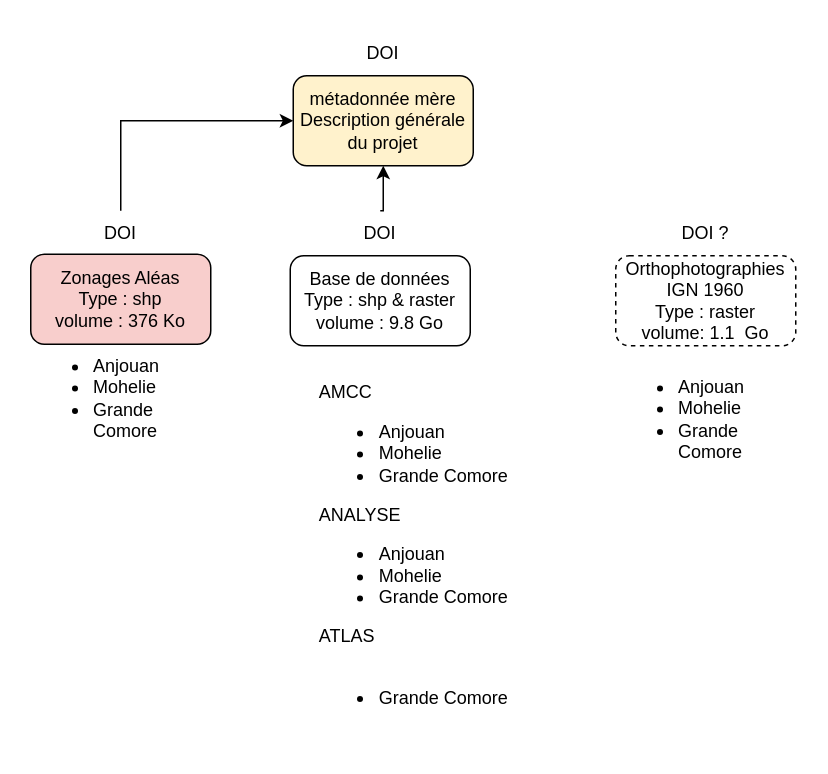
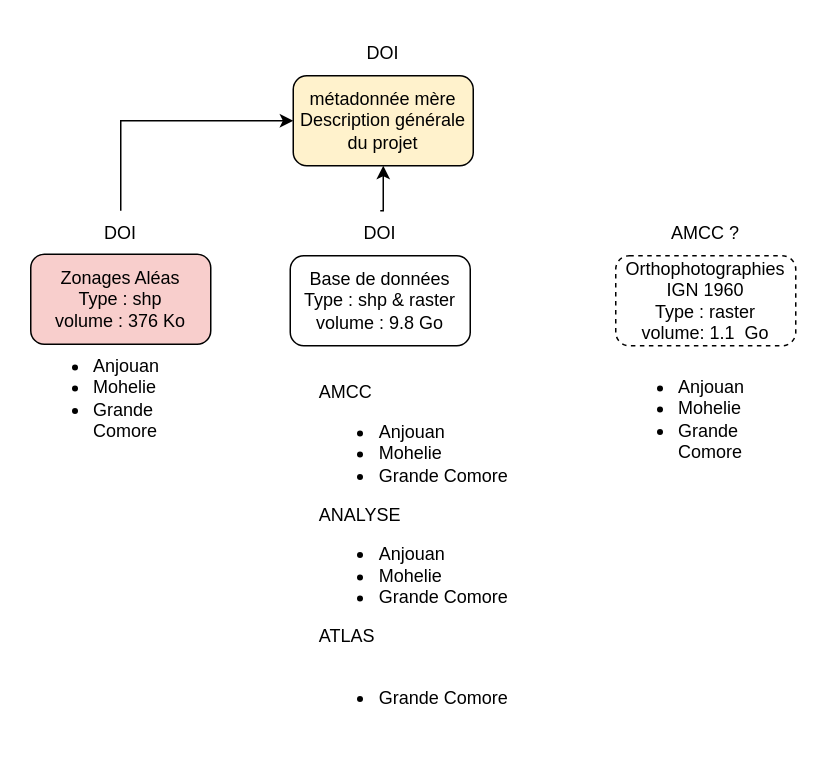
  <mxCell id="0" />
  <mxCell id="1" parent="0" />
  <mxCell id="2" value="métadonnée mère&lt;br&gt;Description générale du projet" style="rounded=1;whiteSpace=wrap;html=1;fillColor=#fff2cc;" vertex="1" parent="1"><mxGeometry x="195" y="50" width="120" height="60" as="geometry" /></mxCell>
  <mxCell id="3" value="&lt;div&gt;Zonages Aléas&lt;/div&gt;&lt;div&gt;Type : shp&lt;br&gt;&lt;/div&gt;volume : 376 Ko" style="rounded=1;whiteSpace=wrap;html=1;fillColor=#f8cecc;" vertex="1" parent="1"><mxGeometry x="20" y="169" width="120" height="60" as="geometry" /></mxCell>
  <mxCell id="4" value="&lt;div&gt;Base de données&lt;/div&gt;&lt;div&gt;Type : shp &amp;amp; raster&lt;br&gt;&lt;/div&gt;volume : 9.8 Go" style="rounded=1;whiteSpace=wrap;html=1;" vertex="1" parent="1"><mxGeometry x="193" y="170" width="120" height="60" as="geometry" /></mxCell>
  <mxCell id="5" value="&lt;div&gt;Orthophotographies&lt;/div&gt;&lt;div&gt;IGN 1960&lt;/div&gt;&lt;div&gt;Type : raster&lt;br&gt;volume: 1.1&amp;nbsp; Go&lt;br&gt;&lt;/div&gt;" style="rounded=1;whiteSpace=wrap;html=1;dashed=1;" vertex="1" parent="1"><mxGeometry x="410" y="170" width="120" height="60" as="geometry" /></mxCell>
  <mxCell id="6" style="edgeStyle=orthogonalEdgeStyle;rounded=0;orthogonalLoop=1;jettySize=auto;html=1;exitX=0.5;exitY=0;exitDx=0;exitDy=0;entryX=0;entryY=0.5;entryDx=0;entryDy=0;" edge="1" parent="1" source="7" target="2"><mxGeometry relative="1" as="geometry" /></mxCell>
  <mxCell id="7" value="DOI" style="text;html=1;strokeColor=none;fillColor=none;align=center;verticalAlign=middle;whiteSpace=wrap;rounded=0;" vertex="1" parent="1"><mxGeometry x="50" y="140" width="60" height="30" as="geometry" /></mxCell>
  <mxCell id="8" style="edgeStyle=orthogonalEdgeStyle;rounded=0;orthogonalLoop=1;jettySize=auto;html=1;exitX=0.5;exitY=0;exitDx=0;exitDy=0;entryX=0.5;entryY=1;entryDx=0;entryDy=0;" edge="1" parent="1" source="9" target="2"><mxGeometry relative="1" as="geometry" /></mxCell>
  <mxCell id="9" value="DOI" style="text;html=1;strokeColor=none;fillColor=none;align=center;verticalAlign=middle;whiteSpace=wrap;rounded=0;" vertex="1" parent="1"><mxGeometry x="223" y="140" width="60" height="30" as="geometry" /></mxCell>
- <mxCell id="10" value="DOI ?" style="text;html=1;strokeColor=none;fillColor=none;align=center;verticalAlign=middle;whiteSpace=wrap;rounded=0;" vertex="1" parent="1"><mxGeometry x="440" y="140" width="60" height="30" as="geometry" /></mxCell>
+ <mxCell id="10" value="AMCC ?" style="text;html=1;strokeColor=none;fillColor=none;align=center;verticalAlign=middle;whiteSpace=wrap;rounded=0;" vertex="1" parent="1"><mxGeometry x="440" y="140" width="60" height="30" as="geometry" /></mxCell>
  <mxCell id="11" value="&lt;div align=&quot;left&quot;&gt;&lt;ul&gt;&lt;li&gt;Anjouan&lt;/li&gt;&lt;li&gt;Mohelie&lt;/li&gt;&lt;li&gt;Grande Comore&lt;br&gt;&lt;/li&gt;&lt;/ul&gt;&lt;/div&gt;" style="text;html=1;strokeColor=none;fillColor=none;align=left;verticalAlign=middle;whiteSpace=wrap;rounded=0;" vertex="1" parent="1"><mxGeometry x="20" y="230" width="120" height="70" as="geometry" /></mxCell>
  <mxCell id="12" value="&lt;div align=&quot;left&quot;&gt;&lt;ul&gt;&lt;li&gt;Anjouan&lt;/li&gt;&lt;li&gt;Mohelie&lt;/li&gt;&lt;li&gt;Grande Comore&lt;br&gt;&lt;/li&gt;&lt;/ul&gt;&lt;/div&gt;" style="text;html=1;strokeColor=none;fillColor=none;align=left;verticalAlign=middle;whiteSpace=wrap;rounded=0;" vertex="1" parent="1"><mxGeometry x="410" y="244" width="120" height="70" as="geometry" /></mxCell>
  <mxCell id="13" value="DOI" style="text;html=1;strokeColor=none;fillColor=none;align=center;verticalAlign=middle;whiteSpace=wrap;rounded=0;" vertex="1" parent="1"><mxGeometry x="225" y="20" width="60" height="30" as="geometry" /></mxCell>
  <mxCell id="14" value="&lt;div align=&quot;left&quot;&gt;AMCC&lt;/div&gt;&lt;div align=&quot;left&quot;&gt;&lt;div align=&quot;left&quot;&gt;&lt;ul&gt;&lt;li&gt;Anjouan&lt;/li&gt;&lt;li&gt;Mohelie&lt;/li&gt;&lt;li&gt;Grande Comore&lt;br&gt;&lt;/li&gt;&lt;/ul&gt;&lt;/div&gt;&lt;/div&gt;&lt;div align=&quot;left&quot;&gt;ANALYSE&lt;/div&gt;&lt;div align=&quot;left&quot;&gt;&lt;div align=&quot;left&quot;&gt;&lt;ul&gt;&lt;li&gt;Anjouan&lt;/li&gt;&lt;li&gt;Mohelie&lt;/li&gt;&lt;li&gt;Grande Comore&lt;br&gt;&lt;/li&gt;&lt;/ul&gt;&lt;/div&gt;&lt;/div&gt;&lt;div align=&quot;left&quot;&gt;ATLAS&lt;/div&gt;&lt;div align=&quot;left&quot;&gt;&lt;div align=&quot;left&quot;&gt;&lt;br&gt;&lt;ul&gt;&lt;li&gt;Grande Comore&lt;br&gt;&lt;/li&gt;&lt;/ul&gt;&lt;/div&gt;&lt;/div&gt;" style="text;html=1;align=center;verticalAlign=middle;resizable=0;points=[];autosize=1;strokeColor=none;fillColor=none;" vertex="1" parent="1"><mxGeometry x="200" y="244" width="150" height="250" as="geometry" /></mxCell>
